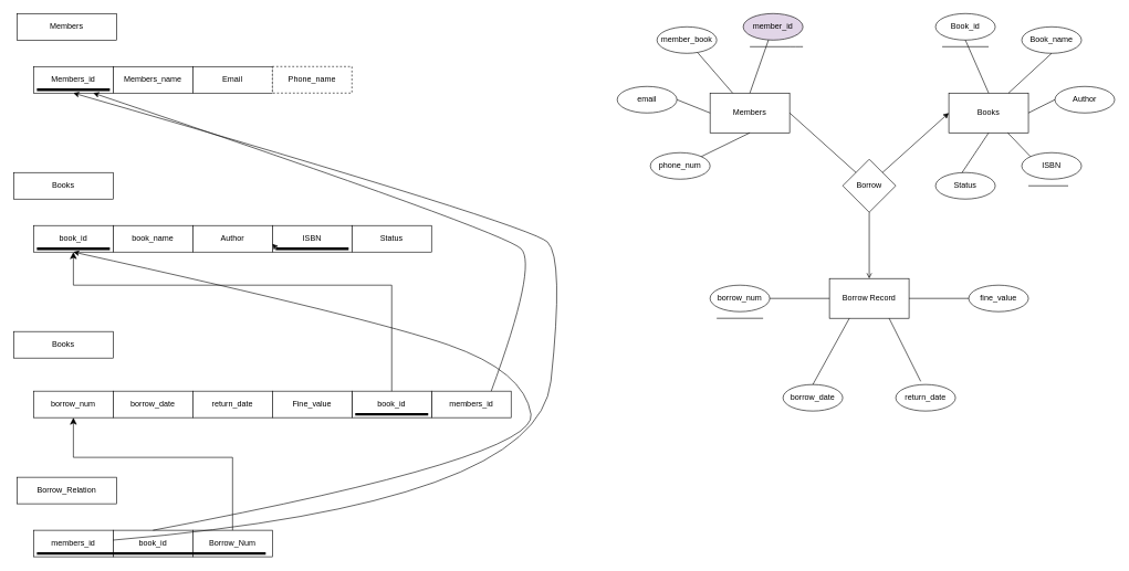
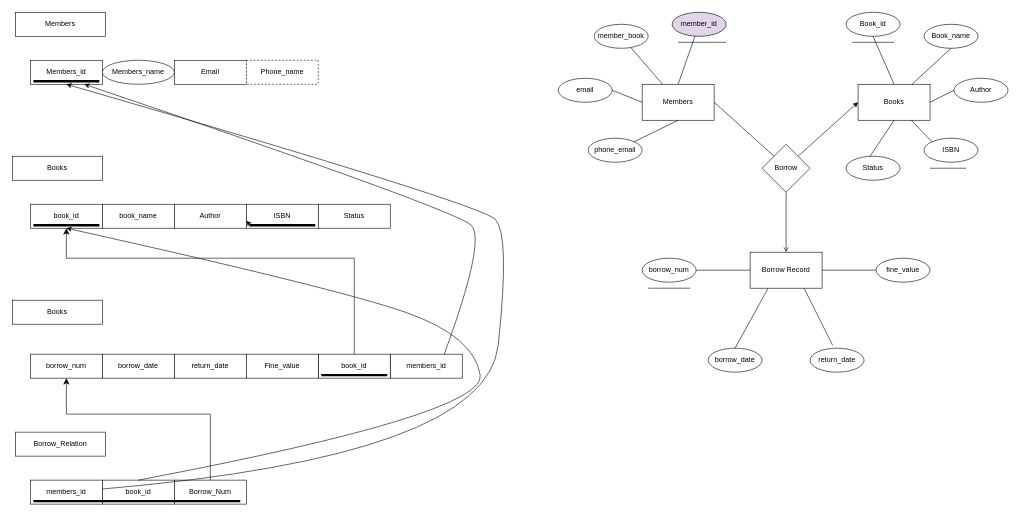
  <mxCell id="0" />
  <mxCell id="1" parent="0" />
  <mxCell id="2" value="Borrow" style="rhombus;whiteSpace=wrap;html=1;" parent="1" vertex="1"><mxGeometry x="1270" y="240" width="80" height="80" as="geometry" /></mxCell>
  <mxCell id="3" value="Members" style="rounded=0;whiteSpace=wrap;html=1;" parent="1" vertex="1"><mxGeometry x="1070" y="140" width="120" height="60" as="geometry" /></mxCell>
  <mxCell id="4" value="Books" style="rounded=0;whiteSpace=wrap;html=1;" parent="1" vertex="1"><mxGeometry x="1430" y="140" width="120" height="60" as="geometry" /></mxCell>
  <mxCell id="5" value="Borrow Record" style="rounded=0;whiteSpace=wrap;html=1;" parent="1" vertex="1"><mxGeometry x="1250" y="420" width="120" height="60" as="geometry" /></mxCell>
  <mxCell id="6" value="" style="endArrow=none;html=1;exitX=1;exitY=0.5;exitDx=0;exitDy=0;entryX=0;entryY=0;entryDx=0;entryDy=0;" parent="1" source="3" target="2" edge="1"><mxGeometry width="50" height="50" relative="1" as="geometry"><mxPoint x="1320" y="340" as="sourcePoint" /><mxPoint x="1370" y="290" as="targetPoint" /></mxGeometry></mxCell>
  <mxCell id="7" value="" style="endArrow=classic;html=1;exitX=1;exitY=0;exitDx=0;exitDy=0;entryX=0;entryY=0.5;entryDx=0;entryDy=0;" parent="1" source="2" target="4" edge="1"><mxGeometry width="50" height="50" relative="1" as="geometry"><mxPoint x="1320" y="340" as="sourcePoint" /><mxPoint x="1370" y="290" as="targetPoint" /></mxGeometry></mxCell>
  <mxCell id="8" value="" style="endArrow=open;html=1;exitX=0.5;exitY=1;exitDx=0;exitDy=0;entryX=0.5;entryY=0;entryDx=0;entryDy=0;" parent="1" source="2" target="5" edge="1"><mxGeometry width="50" height="50" relative="1" as="geometry"><mxPoint x="1320" y="340" as="sourcePoint" /><mxPoint x="1370" y="290" as="targetPoint" /></mxGeometry></mxCell>
  <mxCell id="9" value="member_id" style="ellipse;whiteSpace=wrap;html=1;fillColor=#e1d5e7;" parent="1" vertex="1"><mxGeometry x="1120" y="20" width="90" height="40" as="geometry" /></mxCell>
  <mxCell id="10" value="email" style="ellipse;whiteSpace=wrap;html=1;" parent="1" vertex="1"><mxGeometry x="930" y="130" width="90" height="40" as="geometry" /></mxCell>
  <mxCell id="11" value="member_book" style="ellipse;whiteSpace=wrap;html=1;" parent="1" vertex="1"><mxGeometry x="990" y="40" width="90" height="40" as="geometry" /></mxCell>
- <mxCell id="12" value="phone_num" style="ellipse;whiteSpace=wrap;html=1;" parent="1" vertex="1"><mxGeometry x="980" y="230" width="90" height="40" as="geometry" /></mxCell>
+ <mxCell id="12" value="phone_email" style="ellipse;whiteSpace=wrap;html=1;" parent="1" vertex="1"><mxGeometry x="980" y="230" width="90" height="40" as="geometry" /></mxCell>
  <mxCell id="13" value="" style="endArrow=none;html=1;exitX=0.5;exitY=0;exitDx=0;exitDy=0;" parent="1" source="3" target="9" edge="1"><mxGeometry width="50" height="50" relative="1" as="geometry"><mxPoint x="1100" y="300" as="sourcePoint" /><mxPoint x="1150" y="250" as="targetPoint" /></mxGeometry></mxCell>
  <mxCell id="14" value="" style="endArrow=none;html=1;exitX=1;exitY=0.5;exitDx=0;exitDy=0;entryX=0;entryY=0.5;entryDx=0;entryDy=0;" parent="1" source="10" target="3" edge="1"><mxGeometry width="50" height="50" relative="1" as="geometry"><mxPoint x="1100" y="300" as="sourcePoint" /><mxPoint x="1150" y="250" as="targetPoint" /></mxGeometry></mxCell>
  <mxCell id="15" value="" style="endArrow=none;html=1;entryX=0.68;entryY=0.971;entryDx=0;entryDy=0;entryPerimeter=0;" parent="1" source="3" target="11" edge="1"><mxGeometry width="50" height="50" relative="1" as="geometry"><mxPoint x="1100" y="300" as="sourcePoint" /><mxPoint x="1150" y="250" as="targetPoint" /></mxGeometry></mxCell>
  <mxCell id="16" value="" style="endArrow=none;html=1;exitX=1;exitY=0;exitDx=0;exitDy=0;entryX=0.5;entryY=1;entryDx=0;entryDy=0;" parent="1" source="12" target="3" edge="1"><mxGeometry width="50" height="50" relative="1" as="geometry"><mxPoint x="1100" y="300" as="sourcePoint" /><mxPoint x="1150" y="250" as="targetPoint" /></mxGeometry></mxCell>
  <mxCell id="17" value="Book_id" style="ellipse;whiteSpace=wrap;html=1;" parent="1" vertex="1"><mxGeometry x="1410" y="20" width="90" height="40" as="geometry" /></mxCell>
  <mxCell id="18" value="Author" style="ellipse;whiteSpace=wrap;html=1;" parent="1" vertex="1"><mxGeometry x="1590" y="130" width="90" height="40" as="geometry" /></mxCell>
  <mxCell id="19" value="Book_name" style="ellipse;whiteSpace=wrap;html=1;" parent="1" vertex="1"><mxGeometry x="1540" y="40" width="90" height="40" as="geometry" /></mxCell>
  <mxCell id="20" value="ISBN" style="ellipse;whiteSpace=wrap;html=1;" parent="1" vertex="1"><mxGeometry x="1540" y="230" width="90" height="40" as="geometry" /></mxCell>
  <mxCell id="21" value="" style="endArrow=none;html=1;entryX=0.5;entryY=0;entryDx=0;entryDy=0;exitX=0.5;exitY=1;exitDx=0;exitDy=0;" parent="1" source="17" target="4" edge="1"><mxGeometry width="50" height="50" relative="1" as="geometry"><mxPoint x="1260" y="300" as="sourcePoint" /><mxPoint x="1310" y="250" as="targetPoint" /></mxGeometry></mxCell>
  <mxCell id="22" value="" style="endArrow=none;html=1;entryX=0.5;entryY=1;entryDx=0;entryDy=0;exitX=0.75;exitY=0;exitDx=0;exitDy=0;" parent="1" source="4" target="19" edge="1"><mxGeometry width="50" height="50" relative="1" as="geometry"><mxPoint x="1260" y="300" as="sourcePoint" /><mxPoint x="1310" y="250" as="targetPoint" /></mxGeometry></mxCell>
  <mxCell id="23" value="" style="endArrow=none;html=1;entryX=0;entryY=0.5;entryDx=0;entryDy=0;exitX=1;exitY=0.5;exitDx=0;exitDy=0;" parent="1" source="4" target="18" edge="1"><mxGeometry width="50" height="50" relative="1" as="geometry"><mxPoint x="1260" y="300" as="sourcePoint" /><mxPoint x="1310" y="250" as="targetPoint" /></mxGeometry></mxCell>
  <mxCell id="24" value="" style="endArrow=none;html=1;entryX=0;entryY=0;entryDx=0;entryDy=0;" parent="1" source="4" target="20" edge="1"><mxGeometry width="50" height="50" relative="1" as="geometry"><mxPoint x="1260" y="300" as="sourcePoint" /><mxPoint x="1310" y="250" as="targetPoint" /></mxGeometry></mxCell>
  <mxCell id="25" value="borrow_num" style="ellipse;whiteSpace=wrap;html=1;" parent="1" vertex="1"><mxGeometry x="1070" y="430" width="90" height="40" as="geometry" /></mxCell>
  <mxCell id="26" value="borrow_date" style="ellipse;whiteSpace=wrap;html=1;" parent="1" vertex="1"><mxGeometry x="1180" y="580" width="90" height="40" as="geometry" /></mxCell>
  <mxCell id="27" value="return_date" style="ellipse;whiteSpace=wrap;html=1;" parent="1" vertex="1"><mxGeometry x="1350" y="580" width="90" height="40" as="geometry" /></mxCell>
  <mxCell id="28" value="fine_value" style="ellipse;whiteSpace=wrap;html=1;" parent="1" vertex="1"><mxGeometry x="1460" y="430" width="90" height="40" as="geometry" /></mxCell>
  <mxCell id="29" value="" style="endArrow=none;html=1;exitX=1;exitY=0.5;exitDx=0;exitDy=0;entryX=0;entryY=0.5;entryDx=0;entryDy=0;" parent="1" source="25" target="5" edge="1"><mxGeometry width="50" height="50" relative="1" as="geometry"><mxPoint x="1320" y="300" as="sourcePoint" /><mxPoint x="1370" y="250" as="targetPoint" /></mxGeometry></mxCell>
  <mxCell id="30" value="" style="endArrow=none;html=1;entryX=0.5;entryY=0;entryDx=0;entryDy=0;exitX=0.25;exitY=1;exitDx=0;exitDy=0;" parent="1" source="5" target="26" edge="1"><mxGeometry width="50" height="50" relative="1" as="geometry"><mxPoint x="1280" y="490" as="sourcePoint" /><mxPoint x="1370" y="250" as="targetPoint" /></mxGeometry></mxCell>
  <mxCell id="31" value="" style="endArrow=none;html=1;entryX=0.418;entryY=-0.118;entryDx=0;entryDy=0;entryPerimeter=0;exitX=0.75;exitY=1;exitDx=0;exitDy=0;" parent="1" source="5" target="27" edge="1"><mxGeometry width="50" height="50" relative="1" as="geometry"><mxPoint x="1320" y="300" as="sourcePoint" /><mxPoint x="1370" y="250" as="targetPoint" /></mxGeometry></mxCell>
  <mxCell id="32" value="" style="endArrow=none;html=1;exitX=1;exitY=0.5;exitDx=0;exitDy=0;entryX=0;entryY=0.5;entryDx=0;entryDy=0;" parent="1" source="5" target="28" edge="1"><mxGeometry width="50" height="50" relative="1" as="geometry"><mxPoint x="1320" y="300" as="sourcePoint" /><mxPoint x="1450" y="440" as="targetPoint" /></mxGeometry></mxCell>
  <mxCell id="33" value="Status" style="ellipse;whiteSpace=wrap;html=1;" parent="1" vertex="1"><mxGeometry x="1410" y="260" width="90" height="40" as="geometry" /></mxCell>
  <mxCell id="34" value="" style="endArrow=none;html=1;entryX=0.5;entryY=1;entryDx=0;entryDy=0;" parent="1" target="4" edge="1"><mxGeometry width="50" height="50" relative="1" as="geometry"><mxPoint x="1450" y="260" as="sourcePoint" /><mxPoint x="1400" y="360" as="targetPoint" /></mxGeometry></mxCell>
  <mxCell id="35" value="" style="endArrow=none;html=1;" parent="1" edge="1"><mxGeometry width="50" height="50" relative="1" as="geometry"><mxPoint x="1550" y="280" as="sourcePoint" /><mxPoint x="1610" y="280" as="targetPoint" /></mxGeometry></mxCell>
  <mxCell id="36" value="" style="endArrow=none;html=1;" parent="1" edge="1"><mxGeometry width="50" height="50" relative="1" as="geometry"><mxPoint x="1130" y="70" as="sourcePoint" /><mxPoint x="1210" y="70" as="targetPoint" /><Array as="points"><mxPoint x="1200" y="70" /></Array></mxGeometry></mxCell>
  <mxCell id="37" value="" style="endArrow=none;html=1;" parent="1" edge="1"><mxGeometry width="50" height="50" relative="1" as="geometry"><mxPoint x="1420" y="70" as="sourcePoint" /><mxPoint x="1490" y="70" as="targetPoint" /></mxGeometry></mxCell>
  <mxCell id="38" value="Members" style="rounded=0;whiteSpace=wrap;html=1;" parent="1" vertex="1"><mxGeometry x="25" y="20" width="150" height="40" as="geometry" /></mxCell>
  <mxCell id="39" value="Members_id" style="rounded=0;whiteSpace=wrap;html=1;" parent="1" vertex="1"><mxGeometry x="50" y="100" width="120" height="40" as="geometry" /></mxCell>
- <mxCell id="40" value="Members_name" style="rounded=0;whiteSpace=wrap;html=1;" parent="1" vertex="1"><mxGeometry x="170" y="100" width="120" height="40" as="geometry" /></mxCell>
+ <mxCell id="40" value="Members_name" style="ellipse;whiteSpace=wrap;html=1;" parent="1" vertex="1"><mxGeometry x="170" y="100" width="120" height="40" as="geometry" /></mxCell>
  <mxCell id="41" value="Email" style="rounded=0;whiteSpace=wrap;html=1;" parent="1" vertex="1"><mxGeometry x="290" y="100" width="120" height="40" as="geometry" /></mxCell>
  <mxCell id="42" value="Phone_name" style="rounded=0;whiteSpace=wrap;html=1;dashed=1;" parent="1" vertex="1"><mxGeometry x="410" y="100" width="120" height="40" as="geometry" /></mxCell>
  <mxCell id="43" value="Books" style="rounded=0;whiteSpace=wrap;html=1;" parent="1" vertex="1"><mxGeometry x="20" y="260" width="150" height="40" as="geometry" /></mxCell>
  <mxCell id="44" value="book_id" style="rounded=0;whiteSpace=wrap;html=1;" parent="1" vertex="1"><mxGeometry x="50" y="340" width="120" height="40" as="geometry" /></mxCell>
  <mxCell id="45" value="book_name" style="rounded=0;whiteSpace=wrap;html=1;" parent="1" vertex="1"><mxGeometry x="170" y="340" width="120" height="40" as="geometry" /></mxCell>
  <mxCell id="46" value="Author" style="rounded=0;whiteSpace=wrap;html=1;" parent="1" vertex="1"><mxGeometry x="290" y="340" width="120" height="40" as="geometry" /></mxCell>
  <mxCell id="47" value="ISBN" style="rounded=0;whiteSpace=wrap;html=1;" parent="1" vertex="1"><mxGeometry x="410" y="340" width="120" height="40" as="geometry" /></mxCell>
  <mxCell id="48" value="Status" style="rounded=0;whiteSpace=wrap;html=1;" parent="1" vertex="1"><mxGeometry x="530" y="340" width="120" height="40" as="geometry" /></mxCell>
  <mxCell id="49" value="Books" style="rounded=0;whiteSpace=wrap;html=1;" parent="1" vertex="1"><mxGeometry x="20" y="500" width="150" height="40" as="geometry" /></mxCell>
  <mxCell id="50" value="members_id" style="rounded=0;whiteSpace=wrap;html=1;" parent="1" vertex="1"><mxGeometry x="650" y="590" width="120" height="40" as="geometry" /></mxCell>
  <mxCell id="51" value="book_id" style="rounded=0;whiteSpace=wrap;html=1;" parent="1" vertex="1"><mxGeometry x="530" y="590" width="120" height="40" as="geometry" /></mxCell>
  <mxCell id="52" value="borrow_num" style="rounded=0;whiteSpace=wrap;html=1;" parent="1" vertex="1"><mxGeometry x="50" y="590" width="120" height="40" as="geometry" /></mxCell>
  <mxCell id="53" value="borrow_date" style="rounded=0;whiteSpace=wrap;html=1;" parent="1" vertex="1"><mxGeometry x="170" y="590" width="120" height="40" as="geometry" /></mxCell>
  <mxCell id="54" value="return_date" style="rounded=0;whiteSpace=wrap;html=1;" parent="1" vertex="1"><mxGeometry x="290" y="590" width="120" height="40" as="geometry" /></mxCell>
  <mxCell id="55" value="Fine_value" style="rounded=0;whiteSpace=wrap;html=1;" parent="1" vertex="1"><mxGeometry x="410" y="590" width="120" height="40" as="geometry" /></mxCell>
  <mxCell id="56" value="" style="edgeStyle=elbowEdgeStyle;elbow=vertical;endArrow=classic;html=1;curved=0;rounded=0;endSize=8;startSize=8;entryX=0.5;entryY=1;entryDx=0;entryDy=0;" parent="1" source="51" target="44" edge="1"><mxGeometry width="50" height="50" relative="1" as="geometry"><mxPoint x="380" y="410" as="sourcePoint" /><mxPoint x="430" y="360" as="targetPoint" /><Array as="points"><mxPoint x="410" y="430" /><mxPoint x="510" y="450" /></Array></mxGeometry></mxCell>
  <mxCell id="57" value="" style="curved=1;endArrow=classic;html=1;exitX=0.75;exitY=0;exitDx=0;exitDy=0;entryX=0.75;entryY=1;entryDx=0;entryDy=0;" parent="1" source="50" target="39" edge="1"><mxGeometry width="50" height="50" relative="1" as="geometry"><mxPoint x="760" y="400" as="sourcePoint" /><mxPoint x="810" y="350" as="targetPoint" /><Array as="points"><mxPoint x="810" y="400" /><mxPoint x="760" y="350" /></Array></mxGeometry></mxCell>
  <mxCell id="58" value="Borrow_Relation" style="rounded=0;whiteSpace=wrap;html=1;" parent="1" vertex="1"><mxGeometry x="25" y="720" width="150" height="40" as="geometry" /></mxCell>
  <mxCell id="59" value="members_id" style="rounded=0;whiteSpace=wrap;html=1;" parent="1" vertex="1"><mxGeometry x="50" y="800" width="120" height="40" as="geometry" /></mxCell>
  <mxCell id="60" value="book_id" style="rounded=0;whiteSpace=wrap;html=1;" parent="1" vertex="1"><mxGeometry x="170" y="800" width="120" height="40" as="geometry" /></mxCell>
  <mxCell id="61" value="Borrow_Num" style="rounded=0;whiteSpace=wrap;html=1;" parent="1" vertex="1"><mxGeometry x="290" y="800" width="120" height="40" as="geometry" /></mxCell>
  <mxCell id="62" value="" style="curved=1;endArrow=classic;html=1;entryX=0.5;entryY=1;entryDx=0;entryDy=0;" parent="1" source="59" target="39" edge="1"><mxGeometry width="50" height="50" relative="1" as="geometry"><mxPoint x="780" y="580" as="sourcePoint" /><mxPoint x="180" y="130" as="targetPoint" /><Array as="points"><mxPoint x="810" y="760" /><mxPoint x="850" y="390" /><mxPoint x="800" y="340" /></Array></mxGeometry></mxCell>
  <mxCell id="63" value="" style="edgeStyle=elbowEdgeStyle;elbow=vertical;endArrow=classic;html=1;curved=0;rounded=0;endSize=8;startSize=8;exitX=0.5;exitY=0;exitDx=0;exitDy=0;entryX=0.5;entryY=1;entryDx=0;entryDy=0;" parent="1" source="61" target="52" edge="1"><mxGeometry width="50" height="50" relative="1" as="geometry"><mxPoint x="290" y="750" as="sourcePoint" /><mxPoint x="340" y="700" as="targetPoint" /><Array as="points"><mxPoint x="230" y="690" /></Array></mxGeometry></mxCell>
  <mxCell id="64" value="" style="line;strokeWidth=4;html=1;perimeter=backbonePerimeter;points=[];outlineConnect=0;" parent="1" vertex="1"><mxGeometry x="55" y="370" width="110" height="10" as="geometry" /></mxCell>
  <mxCell id="65" value="" style="line;strokeWidth=4;html=1;perimeter=backbonePerimeter;points=[];outlineConnect=0;" parent="1" vertex="1"><mxGeometry x="55" y="130" width="110" height="10" as="geometry" /></mxCell>
  <mxCell id="66" value="" style="line;strokeWidth=4;html=1;perimeter=backbonePerimeter;points=[];outlineConnect=0;" parent="1" vertex="1"><mxGeometry x="535" y="620" width="110" height="10" as="geometry" /></mxCell>
  <mxCell id="67" value="" style="line;strokeWidth=4;html=1;perimeter=backbonePerimeter;points=[];outlineConnect=0;" parent="1" vertex="1"><mxGeometry x="55" y="830" width="345" height="10" as="geometry" /></mxCell>
  <mxCell id="68" value="" style="endArrow=none;html=1;" parent="1" edge="1"><mxGeometry width="50" height="50" relative="1" as="geometry"><mxPoint x="1080" y="480" as="sourcePoint" /><mxPoint x="1150" y="480" as="targetPoint" /></mxGeometry></mxCell>
  <mxCell id="69" value="" style="edgeStyle=none;html=1;" edge="1" parent="1" source="70" target="46"><mxGeometry relative="1" as="geometry" /></mxCell>
  <mxCell id="70" value="" style="line;strokeWidth=4;html=1;perimeter=backbonePerimeter;points=[];outlineConnect=0;" parent="1" vertex="1"><mxGeometry x="415" y="370" width="110" height="10" as="geometry" /></mxCell>
  <mxCell id="71" value="" style="curved=1;endArrow=classic;html=1;exitX=0.5;exitY=0;exitDx=0;exitDy=0;" parent="1" source="60" edge="1"><mxGeometry width="50" height="50" relative="1" as="geometry"><mxPoint x="740" y="880" as="sourcePoint" /><mxPoint x="110" y="380" as="targetPoint" /><Array as="points"><mxPoint x="810" y="690" /><mxPoint x="790" y="560" /><mxPoint x="560" y="480" /></Array></mxGeometry></mxCell>
